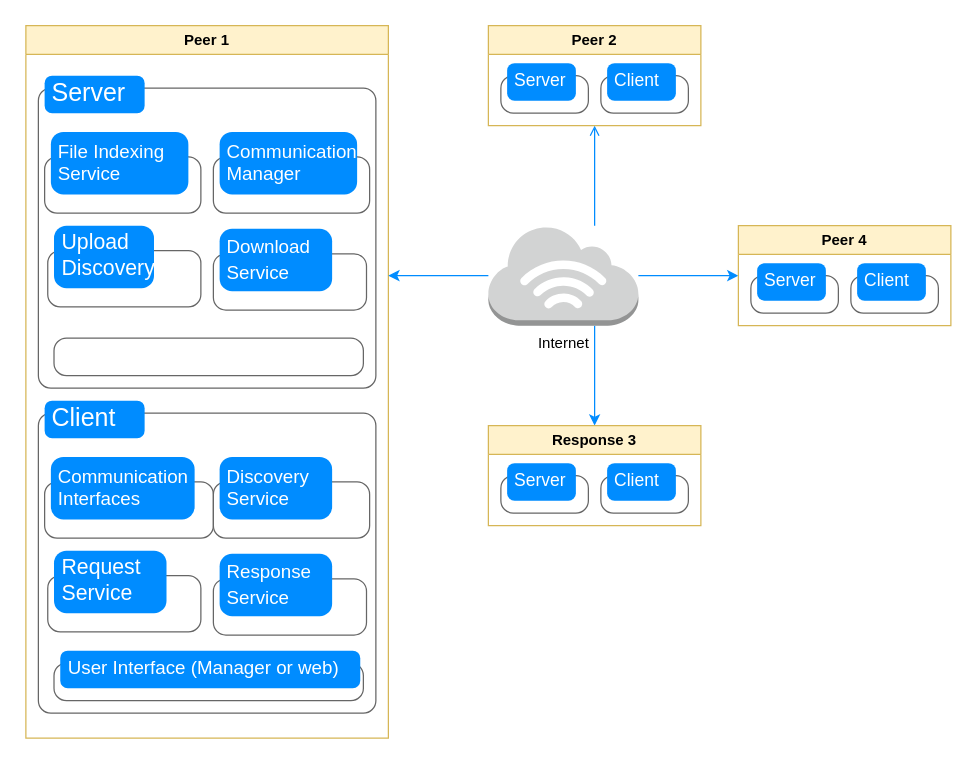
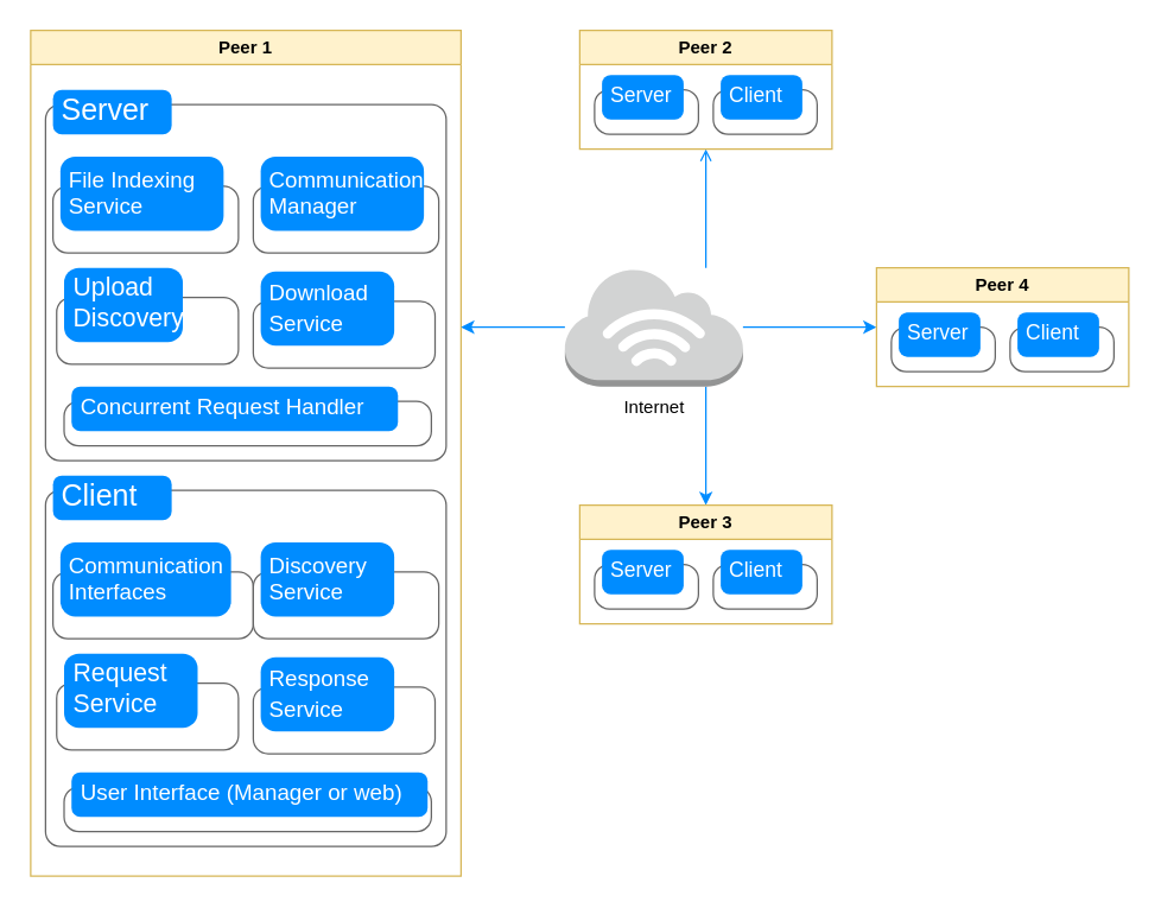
  <mxCell id="0" />
  <mxCell id="1" parent="0" />
  <mxCell id="2" style="edgeStyle=orthogonalEdgeStyle;rounded=0;orthogonalLoop=1;jettySize=auto;html=1;entryX=0.5;entryY=1;entryDx=0;entryDy=0;fillColor=#dae8fc;strokeColor=#008CFF;endArrow=open;" edge="1" parent="1" source="5" target="6"><mxGeometry relative="1" as="geometry"><Array as="points"><mxPoint x="475" y="170" /><mxPoint x="475" y="170" /></Array></mxGeometry></mxCell>
  <mxCell id="3" style="edgeStyle=orthogonalEdgeStyle;rounded=0;orthogonalLoop=1;jettySize=auto;html=1;strokeColor=#008CFF;" edge="1" parent="1" source="5" target="41"><mxGeometry relative="1" as="geometry"><Array as="points"><mxPoint x="475" y="270" /><mxPoint x="475" y="270" /></Array></mxGeometry></mxCell>
  <mxCell id="4" style="edgeStyle=orthogonalEdgeStyle;rounded=0;orthogonalLoop=1;jettySize=auto;html=1;entryX=0;entryY=0.5;entryDx=0;entryDy=0;strokeColor=#008CFF;" edge="1" parent="1" source="5" target="36"><mxGeometry relative="1" as="geometry" /></mxCell>
- <mxCell id="5" value="Internet" style="outlineConnect=0;dashed=0;verticalLabelPosition=bottom;verticalAlign=top;align=center;html=1;shape=mxgraph.aws3.internet_3;fillColor=#D2D3D3;gradientColor=none;" vertex="1" parent="1"><mxGeometry x="390" y="180" width="120" height="80" as="geometry" /></mxCell>
+ <mxCell id="5" value="Internet" style="outlineConnect=0;dashed=0;verticalLabelPosition=bottom;verticalAlign=top;align=center;html=1;shape=mxgraph.aws3.internet_3;fillColor=#D2D3D3;gradientColor=none;" vertex="1" parent="1"><mxGeometry x="380" y="180" width="120" height="80" as="geometry" /></mxCell>
  <mxCell id="6" value="Peer 2" style="swimlane;whiteSpace=wrap;html=1;fillColor=#fff2cc;strokeColor=#d6b656;" vertex="1" parent="1"><mxGeometry x="390" y="20" width="170" height="80" as="geometry" /></mxCell>
  <mxCell id="7" value="" style="shape=mxgraph.mockup.containers.marginRect;rectMarginTop=10;strokeColor=#666666;strokeWidth=1;dashed=0;rounded=1;arcSize=5;recursiveResize=0;html=1;whiteSpace=wrap;" vertex="1" parent="6"><mxGeometry x="10" y="30" width="70" height="40" as="geometry" /></mxCell>
  <mxCell id="8" value="&lt;font style=&quot;font-size: 14px;&quot;&gt;Server&lt;/font&gt;" style="shape=rect;strokeColor=none;fillColor=#008cff;strokeWidth=1;dashed=0;rounded=1;arcSize=20;fontColor=#ffffff;fontSize=17;spacing=2;spacingTop=-2;align=left;autosize=1;spacingLeft=4;resizeWidth=0;resizeHeight=0;perimeter=none;html=1;whiteSpace=wrap;" vertex="1" parent="7"><mxGeometry x="5" width="55" height="30" as="geometry" /></mxCell>
  <mxCell id="9" value="" style="shape=mxgraph.mockup.containers.marginRect;rectMarginTop=10;strokeColor=#666666;strokeWidth=1;dashed=0;rounded=1;arcSize=5;recursiveResize=0;html=1;whiteSpace=wrap;" vertex="1" parent="6"><mxGeometry x="90" y="30" width="70" height="40" as="geometry" /></mxCell>
  <mxCell id="10" value="&lt;font style=&quot;font-size: 14px;&quot;&gt;Client&lt;/font&gt;" style="shape=rect;strokeColor=none;fillColor=#008cff;strokeWidth=1;dashed=0;rounded=1;arcSize=20;fontColor=#ffffff;fontSize=17;spacing=2;spacingTop=-2;align=left;autosize=1;spacingLeft=4;resizeWidth=0;resizeHeight=0;perimeter=none;html=1;whiteSpace=wrap;" vertex="1" parent="9"><mxGeometry x="5" width="55" height="30" as="geometry" /></mxCell>
  <mxCell id="11" value="Peer 1" style="swimlane;whiteSpace=wrap;html=1;fillColor=#fff2cc;strokeColor=#d6b656;" vertex="1" parent="1"><mxGeometry x="20" y="20" width="290" height="570" as="geometry" /></mxCell>
  <mxCell id="12" value="" style="shape=mxgraph.mockup.containers.marginRect;rectMarginTop=10;strokeColor=#666666;strokeWidth=1;dashed=0;rounded=1;arcSize=5;recursiveResize=0;html=1;whiteSpace=wrap;" vertex="1" parent="11"><mxGeometry x="10" y="40" width="270" height="250" as="geometry" /></mxCell>
  <mxCell id="13" value="&lt;font style=&quot;font-size: 20px;&quot;&gt;Server&lt;/font&gt;" style="shape=rect;strokeColor=none;fillColor=#008cff;strokeWidth=1;dashed=0;rounded=1;arcSize=20;fontColor=#ffffff;fontSize=17;spacing=2;spacingTop=-2;align=left;autosize=1;spacingLeft=4;resizeWidth=0;resizeHeight=0;perimeter=none;html=1;whiteSpace=wrap;" vertex="1" parent="12"><mxGeometry x="5" width="80" height="30" as="geometry" /></mxCell>
  <mxCell id="14" value="" style="shape=mxgraph.mockup.containers.marginRect;rectMarginTop=10;strokeColor=#666666;strokeWidth=1;dashed=0;rounded=1;arcSize=5;recursiveResize=0;html=1;whiteSpace=wrap;" vertex="1" parent="12"><mxGeometry x="5" y="55" width="125" height="55" as="geometry" /></mxCell>
  <mxCell id="15" value="&lt;font style=&quot;font-size: 15px;&quot;&gt;File Indexing&lt;/font&gt;&lt;div style=&quot;font-size: 15px;&quot;&gt;&lt;font style=&quot;font-size: 15px;&quot;&gt;Service&lt;/font&gt;&lt;/div&gt;" style="shape=rect;strokeColor=none;fillColor=#008cff;strokeWidth=1;dashed=0;rounded=1;arcSize=20;fontColor=#ffffff;fontSize=15;spacing=2;spacingTop=-2;align=left;autosize=1;spacingLeft=4;resizeWidth=0;resizeHeight=0;perimeter=none;html=1;whiteSpace=wrap;" vertex="1" parent="14"><mxGeometry x="5" y="-10" width="110" height="50" as="geometry" /></mxCell>
  <mxCell id="16" value="" style="shape=mxgraph.mockup.containers.marginRect;rectMarginTop=10;strokeColor=#666666;strokeWidth=1;dashed=0;rounded=1;arcSize=5;recursiveResize=0;html=1;whiteSpace=wrap;" vertex="1" parent="12"><mxGeometry x="7.5" y="130" width="122.5" height="55" as="geometry" /></mxCell>
  <mxCell id="17" value="&lt;span style=&quot;background-color: initial; font-size: 17px;&quot;&gt;&lt;font style=&quot;font-size: 17px;&quot;&gt;Upload&lt;/font&gt;&lt;/span&gt;&lt;div style=&quot;font-size: 17px;&quot;&gt;&lt;span style=&quot;background-color: initial;&quot;&gt;&lt;font style=&quot;font-size: 17px;&quot;&gt;Discovery&lt;/font&gt;&lt;/span&gt;&lt;/div&gt;" style="shape=rect;strokeColor=none;fillColor=#008cff;strokeWidth=1;dashed=0;rounded=1;arcSize=20;fontColor=#ffffff;fontSize=15;spacing=2;spacingTop=-2;align=left;autosize=1;spacingLeft=4;resizeWidth=0;resizeHeight=0;perimeter=none;html=1;whiteSpace=wrap;" vertex="1" parent="16"><mxGeometry x="5" y="-10" width="80" height="50" as="geometry" /></mxCell>
  <mxCell id="18" value="" style="shape=mxgraph.mockup.containers.marginRect;rectMarginTop=10;strokeColor=#666666;strokeWidth=1;dashed=0;rounded=1;arcSize=5;recursiveResize=0;html=1;whiteSpace=wrap;" vertex="1" parent="12"><mxGeometry x="140" y="132.5" width="122.5" height="55" as="geometry" /></mxCell>
  <mxCell id="19" value="&lt;div&gt;&lt;span style=&quot;font-size: 15px; background-color: initial;&quot;&gt;Download&lt;/span&gt;&lt;/div&gt;&lt;div&gt;&lt;span style=&quot;font-size: 15px; background-color: initial;&quot;&gt;Service&lt;/span&gt;&lt;/div&gt;" style="shape=rect;strokeColor=none;fillColor=#008cff;strokeWidth=1;dashed=0;rounded=1;arcSize=20;fontColor=#ffffff;fontSize=17;spacing=2;spacingTop=-2;align=left;autosize=1;spacingLeft=4;resizeWidth=0;resizeHeight=0;perimeter=none;html=1;whiteSpace=wrap;" vertex="1" parent="18"><mxGeometry x="5" y="-10" width="90" height="50" as="geometry" /></mxCell>
  <mxCell id="20" value="" style="shape=mxgraph.mockup.containers.marginRect;rectMarginTop=10;strokeColor=#666666;strokeWidth=1;dashed=0;rounded=1;arcSize=5;recursiveResize=0;html=1;whiteSpace=wrap;" vertex="1" parent="12"><mxGeometry x="12.5" y="200" width="247.5" height="40" as="geometry" /></mxCell>
+ <mxCell id="21" value="&lt;span style=&quot;font-size: 15px;&quot;&gt;Concurrent&amp;nbsp;&lt;/span&gt;&lt;span style=&quot;font-size: 15px; background-color: initial;&quot;&gt;Request Handler&lt;/span&gt;" style="shape=rect;strokeColor=none;fillColor=#008cff;strokeWidth=1;dashed=0;rounded=1;arcSize=20;fontColor=#ffffff;fontSize=17;spacing=2;spacingTop=-2;align=left;autosize=1;spacingLeft=4;resizeWidth=0;resizeHeight=0;perimeter=none;html=1;whiteSpace=wrap;" vertex="1" parent="20"><mxGeometry x="5" width="220" height="30" as="geometry" /></mxCell>
  <mxCell id="22" value="" style="shape=mxgraph.mockup.containers.marginRect;rectMarginTop=10;strokeColor=#666666;strokeWidth=1;dashed=0;rounded=1;arcSize=5;recursiveResize=0;html=1;whiteSpace=wrap;" vertex="1" parent="12"><mxGeometry x="140" y="55" width="125" height="55" as="geometry" /></mxCell>
  <mxCell id="23" value="Communication&lt;div&gt;Manager&lt;/div&gt;" style="shape=rect;strokeColor=none;fillColor=#008cff;strokeWidth=1;dashed=0;rounded=1;arcSize=20;fontColor=#ffffff;fontSize=15;spacing=2;spacingTop=-2;align=left;autosize=1;spacingLeft=4;resizeWidth=0;resizeHeight=0;perimeter=none;html=1;whiteSpace=wrap;" vertex="1" parent="22"><mxGeometry x="5" y="-10" width="110" height="50" as="geometry" /></mxCell>
  <mxCell id="24" value="" style="shape=mxgraph.mockup.containers.marginRect;rectMarginTop=10;strokeColor=#666666;strokeWidth=1;dashed=0;rounded=1;arcSize=5;recursiveResize=0;html=1;whiteSpace=wrap;" vertex="1" parent="11"><mxGeometry x="10" y="300" width="270" height="250" as="geometry" /></mxCell>
  <mxCell id="25" value="&lt;font style=&quot;font-size: 20px;&quot;&gt;Client&lt;/font&gt;" style="shape=rect;strokeColor=none;fillColor=#008cff;strokeWidth=1;dashed=0;rounded=1;arcSize=20;fontColor=#ffffff;fontSize=17;spacing=2;spacingTop=-2;align=left;autosize=1;spacingLeft=4;resizeWidth=0;resizeHeight=0;perimeter=none;html=1;whiteSpace=wrap;" vertex="1" parent="24"><mxGeometry x="5" width="80" height="30" as="geometry" /></mxCell>
  <mxCell id="26" value="" style="shape=mxgraph.mockup.containers.marginRect;rectMarginTop=10;strokeColor=#666666;strokeWidth=1;dashed=0;rounded=1;arcSize=5;recursiveResize=0;html=1;whiteSpace=wrap;" vertex="1" parent="24"><mxGeometry x="5" y="55" width="135" height="55" as="geometry" /></mxCell>
  <mxCell id="27" value="Communication&lt;br&gt;Interfaces" style="shape=rect;strokeColor=none;fillColor=#008cff;strokeWidth=1;dashed=0;rounded=1;arcSize=20;fontColor=#ffffff;fontSize=15;spacing=2;spacingTop=-2;align=left;autosize=1;spacingLeft=4;resizeWidth=0;resizeHeight=0;perimeter=none;html=1;whiteSpace=wrap;" vertex="1" parent="26"><mxGeometry x="5" y="-10" width="115" height="50" as="geometry" /></mxCell>
  <mxCell id="28" value="" style="shape=mxgraph.mockup.containers.marginRect;rectMarginTop=10;strokeColor=#666666;strokeWidth=1;dashed=0;rounded=1;arcSize=5;recursiveResize=0;html=1;whiteSpace=wrap;" vertex="1" parent="24"><mxGeometry x="7.5" y="130" width="122.5" height="55" as="geometry" /></mxCell>
  <mxCell id="29" value="&lt;span style=&quot;background-color: initial; font-size: 17px;&quot;&gt;&lt;font style=&quot;font-size: 17px;&quot;&gt;Request&lt;/font&gt;&lt;/span&gt;&lt;div style=&quot;font-size: 17px;&quot;&gt;&lt;span style=&quot;background-color: initial;&quot;&gt;&lt;font style=&quot;font-size: 17px;&quot;&gt;Service&lt;/font&gt;&lt;/span&gt;&lt;/div&gt;" style="shape=rect;strokeColor=none;fillColor=#008cff;strokeWidth=1;dashed=0;rounded=1;arcSize=20;fontColor=#ffffff;fontSize=15;spacing=2;spacingTop=-2;align=left;autosize=1;spacingLeft=4;resizeWidth=0;resizeHeight=0;perimeter=none;html=1;whiteSpace=wrap;" vertex="1" parent="28"><mxGeometry x="5" y="-10" width="90" height="50" as="geometry" /></mxCell>
  <mxCell id="30" value="" style="shape=mxgraph.mockup.containers.marginRect;rectMarginTop=10;strokeColor=#666666;strokeWidth=1;dashed=0;rounded=1;arcSize=5;recursiveResize=0;html=1;whiteSpace=wrap;" vertex="1" parent="24"><mxGeometry x="140" y="132.5" width="122.5" height="55" as="geometry" /></mxCell>
  <mxCell id="31" value="&lt;div&gt;&lt;span style=&quot;background-color: initial; font-size: 15px;&quot;&gt;Response&lt;br&gt;Service&lt;/span&gt;&lt;br&gt;&lt;/div&gt;" style="shape=rect;strokeColor=none;fillColor=#008cff;strokeWidth=1;dashed=0;rounded=1;arcSize=20;fontColor=#ffffff;fontSize=17;spacing=2;spacingTop=-2;align=left;autosize=1;spacingLeft=4;resizeWidth=0;resizeHeight=0;perimeter=none;html=1;whiteSpace=wrap;" vertex="1" parent="30"><mxGeometry x="5" y="-10" width="90" height="50" as="geometry" /></mxCell>
  <mxCell id="32" value="" style="shape=mxgraph.mockup.containers.marginRect;rectMarginTop=10;strokeColor=#666666;strokeWidth=1;dashed=0;rounded=1;arcSize=5;recursiveResize=0;html=1;whiteSpace=wrap;" vertex="1" parent="24"><mxGeometry x="12.5" y="200" width="247.5" height="40" as="geometry" /></mxCell>
  <mxCell id="33" value="&lt;span style=&quot;font-size: 15px;&quot;&gt;User Interface (Manager or web)&lt;/span&gt;" style="shape=rect;strokeColor=none;fillColor=#008cff;strokeWidth=1;dashed=0;rounded=1;arcSize=20;fontColor=#ffffff;fontSize=17;spacing=2;spacingTop=-2;align=left;autosize=1;spacingLeft=4;resizeWidth=0;resizeHeight=0;perimeter=none;html=1;whiteSpace=wrap;" vertex="1" parent="32"><mxGeometry x="5" width="240" height="30" as="geometry" /></mxCell>
  <mxCell id="34" value="" style="shape=mxgraph.mockup.containers.marginRect;rectMarginTop=10;strokeColor=#666666;strokeWidth=1;dashed=0;rounded=1;arcSize=5;recursiveResize=0;html=1;whiteSpace=wrap;" vertex="1" parent="24"><mxGeometry x="140" y="55" width="125" height="55" as="geometry" /></mxCell>
  <mxCell id="35" value="Discovery&lt;div&gt;Service&lt;/div&gt;" style="shape=rect;strokeColor=none;fillColor=#008cff;strokeWidth=1;dashed=0;rounded=1;arcSize=20;fontColor=#ffffff;fontSize=15;spacing=2;spacingTop=-2;align=left;autosize=1;spacingLeft=4;resizeWidth=0;resizeHeight=0;perimeter=none;html=1;whiteSpace=wrap;" vertex="1" parent="34"><mxGeometry x="5" y="-10" width="90" height="50" as="geometry" /></mxCell>
  <mxCell id="36" value="Peer 4" style="swimlane;whiteSpace=wrap;html=1;fillColor=#fff2cc;strokeColor=#d6b656;" vertex="1" parent="1"><mxGeometry x="590" y="180" width="170" height="80" as="geometry" /></mxCell>
  <mxCell id="37" value="" style="shape=mxgraph.mockup.containers.marginRect;rectMarginTop=10;strokeColor=#666666;strokeWidth=1;dashed=0;rounded=1;arcSize=5;recursiveResize=0;html=1;whiteSpace=wrap;" vertex="1" parent="36"><mxGeometry x="10" y="30" width="70" height="40" as="geometry" /></mxCell>
  <mxCell id="38" value="&lt;font style=&quot;font-size: 14px;&quot;&gt;Server&lt;/font&gt;" style="shape=rect;strokeColor=none;fillColor=#008cff;strokeWidth=1;dashed=0;rounded=1;arcSize=20;fontColor=#ffffff;fontSize=17;spacing=2;spacingTop=-2;align=left;autosize=1;spacingLeft=4;resizeWidth=0;resizeHeight=0;perimeter=none;html=1;whiteSpace=wrap;" vertex="1" parent="37"><mxGeometry x="5" width="55" height="30" as="geometry" /></mxCell>
  <mxCell id="39" value="" style="shape=mxgraph.mockup.containers.marginRect;rectMarginTop=10;strokeColor=#666666;strokeWidth=1;dashed=0;rounded=1;arcSize=5;recursiveResize=0;html=1;whiteSpace=wrap;" vertex="1" parent="36"><mxGeometry x="90" y="30" width="70" height="40" as="geometry" /></mxCell>
  <mxCell id="40" value="&lt;font style=&quot;font-size: 14px;&quot;&gt;Client&lt;/font&gt;" style="shape=rect;strokeColor=none;fillColor=#008cff;strokeWidth=1;dashed=0;rounded=1;arcSize=20;fontColor=#ffffff;fontSize=17;spacing=2;spacingTop=-2;align=left;autosize=1;spacingLeft=4;resizeWidth=0;resizeHeight=0;perimeter=none;html=1;whiteSpace=wrap;" vertex="1" parent="39"><mxGeometry x="5" width="55" height="30" as="geometry" /></mxCell>
- <mxCell id="41" value="Response 3" style="swimlane;whiteSpace=wrap;html=1;fillColor=#fff2cc;strokeColor=#d6b656;" vertex="1" parent="1"><mxGeometry x="390" y="340" width="170" height="80" as="geometry" /></mxCell>
+ <mxCell id="41" value="Peer 3" style="swimlane;whiteSpace=wrap;html=1;fillColor=#fff2cc;strokeColor=#d6b656;" vertex="1" parent="1"><mxGeometry x="390" y="340" width="170" height="80" as="geometry" /></mxCell>
  <mxCell id="42" value="" style="shape=mxgraph.mockup.containers.marginRect;rectMarginTop=10;strokeColor=#666666;strokeWidth=1;dashed=0;rounded=1;arcSize=5;recursiveResize=0;html=1;whiteSpace=wrap;" vertex="1" parent="41"><mxGeometry x="10" y="30" width="70" height="40" as="geometry" /></mxCell>
  <mxCell id="43" value="&lt;font style=&quot;font-size: 14px;&quot;&gt;Server&lt;/font&gt;" style="shape=rect;strokeColor=none;fillColor=#008cff;strokeWidth=1;dashed=0;rounded=1;arcSize=20;fontColor=#ffffff;fontSize=17;spacing=2;spacingTop=-2;align=left;autosize=1;spacingLeft=4;resizeWidth=0;resizeHeight=0;perimeter=none;html=1;whiteSpace=wrap;" vertex="1" parent="42"><mxGeometry x="5" width="55" height="30" as="geometry" /></mxCell>
  <mxCell id="44" value="" style="shape=mxgraph.mockup.containers.marginRect;rectMarginTop=10;strokeColor=#666666;strokeWidth=1;dashed=0;rounded=1;arcSize=5;recursiveResize=0;html=1;whiteSpace=wrap;" vertex="1" parent="41"><mxGeometry x="90" y="30" width="70" height="40" as="geometry" /></mxCell>
  <mxCell id="45" value="&lt;font style=&quot;font-size: 14px;&quot;&gt;Client&lt;/font&gt;" style="shape=rect;strokeColor=none;fillColor=#008cff;strokeWidth=1;dashed=0;rounded=1;arcSize=20;fontColor=#ffffff;fontSize=17;spacing=2;spacingTop=-2;align=left;autosize=1;spacingLeft=4;resizeWidth=0;resizeHeight=0;perimeter=none;html=1;whiteSpace=wrap;" vertex="1" parent="44"><mxGeometry x="5" width="55" height="30" as="geometry" /></mxCell>
  <mxCell id="46" style="edgeStyle=orthogonalEdgeStyle;rounded=0;orthogonalLoop=1;jettySize=auto;html=1;strokeColor=#008CFF;" edge="1" parent="1" source="5"><mxGeometry relative="1" as="geometry"><mxPoint x="520" y="230" as="sourcePoint" /><mxPoint x="310" y="220" as="targetPoint" /></mxGeometry></mxCell>
